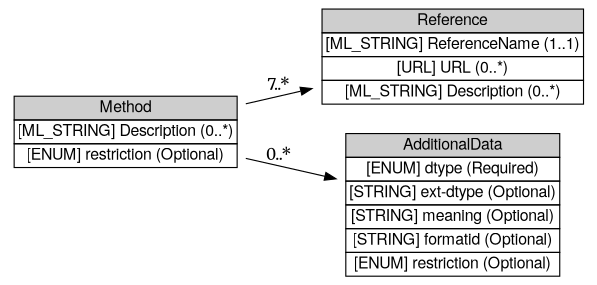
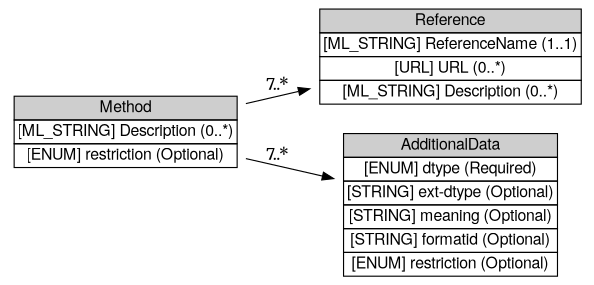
  digraph {
    fontname=Merriweather
    rankdir=LR
    node [fontname=Merriweather shape=plaintext]
    edge [fontname=Merriweather]
    n1 [height=0.98611 label=<<table BORDER="0" CELLBORDER="1" CELLSPACING="0"> <tr> <td BGCOLOR="#CECECE" HREF="/idmef_parser/IODEF/Method.html" TITLE="The Method class describes the methodology used by the intruder to perpetrate the events of the incident. This class consists of a list of references describing the attack method and a free form description of the technique. "><FONT FACE="Nimbus Sans L">Method</FONT></td> </tr>" %<tr><td  HREF="/idmef_parser/IODEF/Method.html" TITLE="A free-form text description of the methodology used by the intruder."><FONT FACE="Nimbus Sans L">[ML_STRING] Description (0..*)</FONT></td></tr>%<tr><td  HREF="/idmef_parser/IODEF/Method.html" TITLE="This attribute is defined in Section 3.2."><FONT FACE="Nimbus Sans L">[ENUM] restriction (Optional)</FONT></td></tr>%</table>> width=2.9444]
    n2 [height=1.2778 label=<<table BORDER="0" CELLBORDER="1" CELLSPACING="0"> <tr> <td BGCOLOR="#CECECE" HREF="/idmef_parser/IODEF/Reference.html" TITLE="The Reference class is a reference to a vulnerability, IDS alert, malware sample, advisory, or attack technique. A reference consists of a name, a URL to this reference, and an optional description. "><FONT FACE="Nimbus Sans L">Reference</FONT></td> </tr>" %<tr><td  HREF="/idmef_parser/IODEF/Reference.html" TITLE="Name of the reference."><FONT FACE="Nimbus Sans L">[ML_STRING] ReferenceName (1..1)</FONT></td></tr>%<tr><td  HREF="/idmef_parser/IODEF/Reference.html" TITLE="A URL associated with the reference."><FONT FACE="Nimbus Sans L">[URL] URL (0..*)</FONT></td></tr>%<tr><td  HREF="/idmef_parser/IODEF/Reference.html" TITLE="A free-form text description of this reference."><FONT FACE="Nimbus Sans L">[ML_STRING] Description (0..*)</FONT></td></tr>%</table>> width=3.4167]
    n3 [height=1.8611 label=<<table BORDER="0" CELLBORDER="1" CELLSPACING="0"> <tr> <td BGCOLOR="#CECECE" HREF="/idmef_parser/IODEF/AdditionalData.html" TITLE="The AdditionalData class serves as an extension mechanism for information not otherwise represented in the data model. For relatively simple information, atomic data types (e.g., integers, strings) are provided with a mechanism to annotate their meaning. The class can also be used to extend the data model (and the associated Schema) to support proprietary extensions by encapsulating entire XML documents conforming to another Schema (e.g., IDMEF). A detailed discussion for extending the data model and the schema can be found in Section 5. "><FONT FACE="Nimbus Sans L">AdditionalData</FONT></td> </tr>" %<tr><td  HREF="/idmef_parser/IODEF/AdditionalData.html" TITLE="The data type of the element content.  The permitted values for this attribute are shown below.  The default value is &quot;string&quot;."><FONT FACE="Nimbus Sans L">[ENUM] dtype (Required)</FONT></td></tr>%<tr><td  HREF="/idmef_parser/IODEF/AdditionalData.html" TITLE="A means by which to extend the dtype attribute.  See Section 5.1."><FONT FACE="Nimbus Sans L">[STRING] ext-dtype (Optional)</FONT></td></tr>%<tr><td  HREF="/idmef_parser/IODEF/AdditionalData.html" TITLE="A free-form description of the element content."><FONT FACE="Nimbus Sans L">[STRING] meaning (Optional)</FONT></td></tr>%<tr><td  HREF="/idmef_parser/IODEF/AdditionalData.html" TITLE="An identifier referencing the format and semantics of the element content."><FONT FACE="Nimbus Sans L">[STRING] formatid (Optional)</FONT></td></tr>%<tr><td  HREF="/idmef_parser/IODEF/AdditionalData.html" TITLE="This attribute has been defined in Section 3.2."><FONT FACE="Nimbus Sans L">[ENUM] restriction (Optional)</FONT></td></tr>%</table>> width=2.8194]
    n1 -> n2 [label="7..*"]
-   n1 -> n3 [label="0..*"]
+   n1 -> n3 [label="7..*"]
  }
